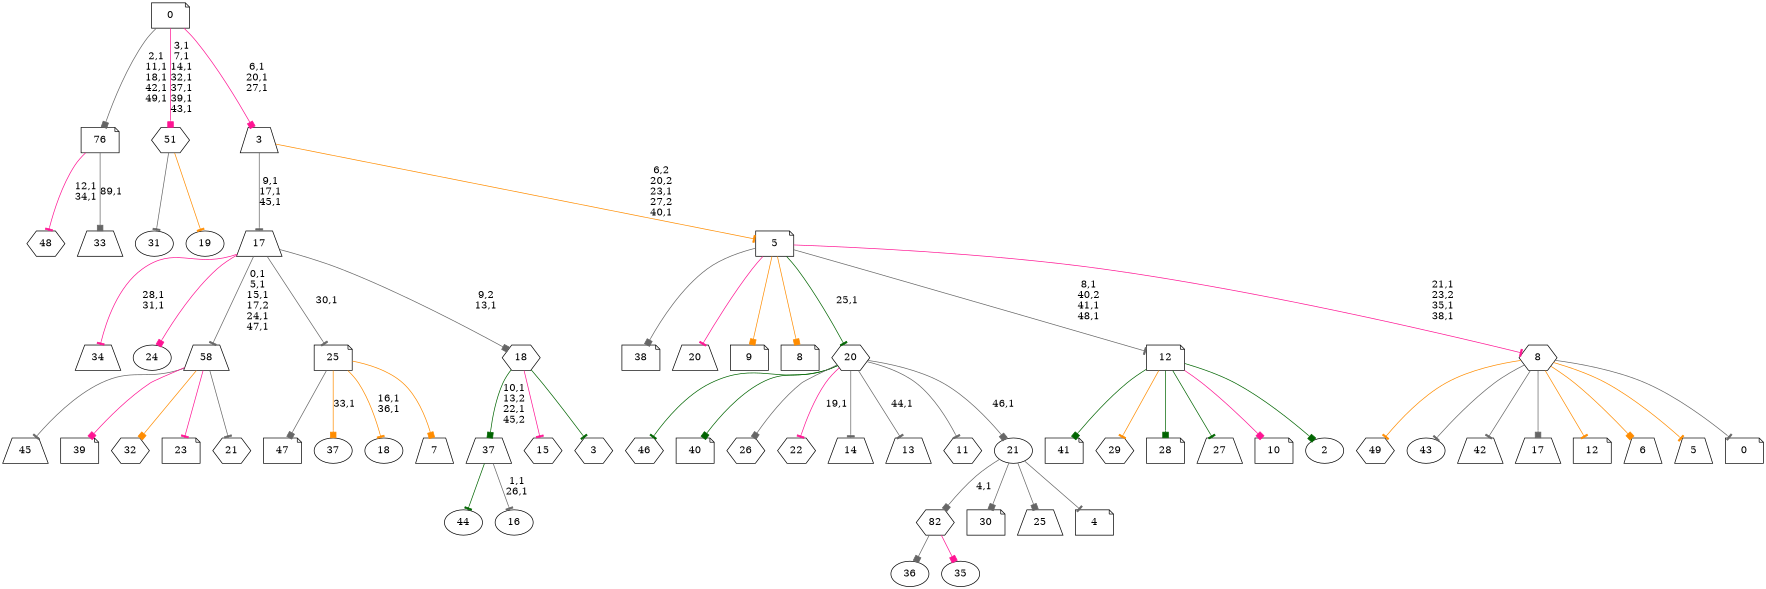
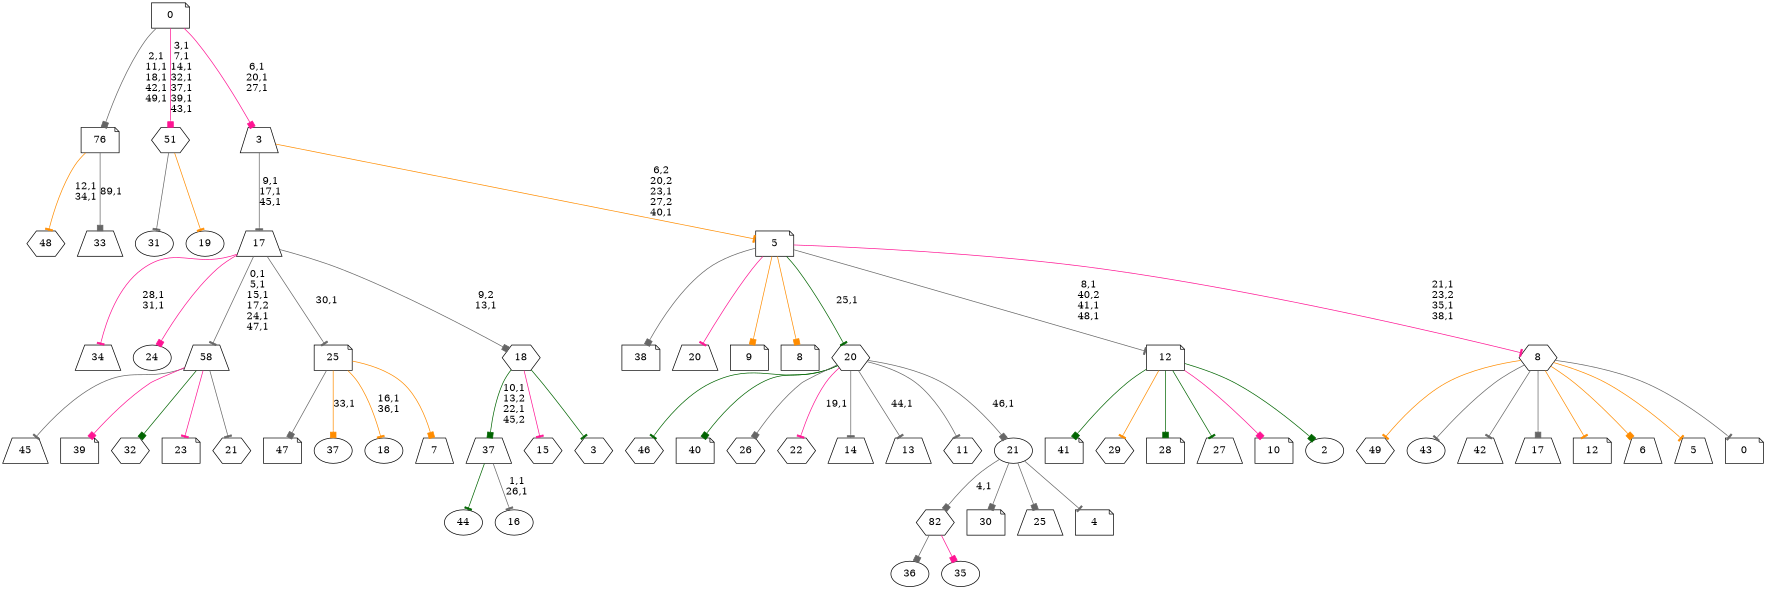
  digraph {
    node [shape=note]
    edge [arrowhead=tee color=gray40]
    n1 [label=49 shape=hexagon]
    n2 [label=48 shape=hexagon]
    n3 [label=47]
    n4 [label=46 shape=hexagon]
    n5 [label=45 shape=trapezium]
    n6 [label=44 shape=ellipse]
    n7 [label=43 shape=ellipse]
    n8 [label=42 shape=trapezium]
    n9 [label=41]
    n10 [label=40]
    n11 [label=39]
    n12 [label=38]
    n13 [label=37 shape=ellipse]
    n14 [label=36 shape=ellipse]
    n15 [label=35 shape=ellipse]
    82 [shape=hexagon]
    n17 [label=34 shape=trapezium]
    n18 [label=33 shape=trapezium]
    76
    n20 [label=32 shape=hexagon]
    n21 [label=31 shape=ellipse]
    n22 [label=30]
    n23 [label=29 shape=hexagon]
    n24 [label=28]
    n25 [label=27 shape=trapezium]
    n26 [label=26 shape=hexagon]
    n27 [label=25 shape=trapezium]
    n28 [label=24 shape=ellipse]
    n29 [label=23]
    n30 [label=22 shape=hexagon]
    n31 [label=21 shape=hexagon]
    58 [shape=trapezium]
    n33 [label=20 shape=trapezium]
    n34 [label=19 shape=ellipse]
    51 [shape=hexagon]
    n36 [label=18 shape=ellipse]
    n37 [label=17 shape=trapezium]
    n38 [label=16 shape=ellipse]
    37 [shape=trapezium]
    n40 [label=15 shape=hexagon]
    n41 [label=14 shape=trapezium]
    n42 [label=13 shape=trapezium]
    n43 [label=12]
    n44 [label=11 shape=hexagon]
    n45 [label=10]
    n46 [label=9]
    n47 [label=8]
    n48 [label=7 shape=trapezium]
    25
    n50 [label=6 shape=trapezium]
    n51 [label=5 shape=trapezium]
    n52 [label=4]
    21 [shape=ellipse]
    20 [shape=hexagon]
    n55 [label=3 shape=hexagon]
    18 [shape=hexagon]
    17 [shape=trapezium]
    n58 [label=2 shape=ellipse]
    12
    n60 [label=0]
    8 [shape=hexagon]
    5
    3 [shape=trapezium]
    0
    82 -> n14 [arrowhead=box]
    82 -> n15 [arrowhead=box color=deeppink]
-   76 -> n2 [color=deeppink label="12,1\n34,1"]
+   76 -> n2 [color=darkorange label="12,1\n34,1"]
    76 -> n18 [arrowhead=box label="89,1"]
    58 -> n5
    58 -> n11 [arrowhead=box color=deeppink]
-   58 -> n20 [arrowhead=box color=darkorange]
+   58 -> n20 [arrowhead=box color=darkgreen]
    58 -> n29 [color=deeppink]
    58 -> n31
    51 -> n21
    51 -> n34 [color=darkorange]
    37 -> n6 [color=darkgreen]
    37 -> n38 [label="1,1\n26,1"]
    25 -> n3 [arrowhead=box]
    25 -> n13 [arrowhead=box color=darkorange label="33,1"]
    25 -> n36 [color=darkorange label="16,1\n36,1"]
    25 -> n48 [arrowhead=box color=darkorange]
    21 -> 82 [arrowhead=box label="4,1"]
    21 -> n22 [arrowhead=box]
    21 -> n27 [arrowhead=box]
    21 -> n52
    20 -> n4 [color=darkgreen]
    20 -> n10 [arrowhead=box color=darkgreen]
    20 -> n26 [arrowhead=box]
    20 -> n30 [color=deeppink label="19,1"]
    20 -> n41
    20 -> n42 [label="44,1"]
    20 -> n44
    20 -> 21 [arrowhead=box label="46,1"]
    18 -> 37 [arrowhead=box color=darkgreen label="10,1\n13,2\n22,1\n45,2"]
    18 -> n40 [color=deeppink]
    18 -> n55 [color=darkgreen]
    17 -> n17 [color=deeppink label="28,1\n31,1"]
    17 -> n28 [arrowhead=box color=deeppink]
    17 -> 58 [label="0,1\n5,1\n15,1\n17,2\n24,1\n47,1"]
    17 -> 25 [label="30,1"]
    17 -> 18 [arrowhead=box label="9,2\n13,1"]
    12 -> n9 [arrowhead=box color=darkgreen]
    12 -> n23 [color=darkorange]
    12 -> n24 [arrowhead=box color=darkgreen]
    12 -> n25 [color=darkgreen]
    12 -> n45 [arrowhead=box color=deeppink]
    12 -> n58 [arrowhead=box color=darkgreen]
    8 -> n1 [color=darkorange]
    8 -> n7
    8 -> n8
    8 -> n37 [arrowhead=box]
    8 -> n43 [color=darkorange]
    8 -> n50 [arrowhead=box color=darkorange]
    8 -> n51 [color=darkorange]
    8 -> n60
    5 -> n12 [arrowhead=box]
    5 -> n33 [color=deeppink]
    5 -> n46 [arrowhead=box color=darkorange]
    5 -> n47 [arrowhead=box color=darkorange]
    5 -> 20 [color=darkgreen label="25,1"]
    5 -> 12 [label="8,1\n40,2\n41,1\n48,1"]
    5 -> 8 [color=deeppink label="21,1\n23,2\n35,1\n38,1"]
    3 -> 17 [label="9,1\n17,1\n45,1"]
    3 -> 5 [color=darkorange label="6,2\n20,2\n23,1\n27,2\n40,1"]
    0 -> 76 [arrowhead=box label="2,1\n11,1\n18,1\n42,1\n49,1"]
    0 -> 51 [arrowhead=box color=deeppink label="3,1\n7,1\n14,1\n32,1\n37,1\n39,1\n43,1"]
    0 -> 3 [arrowhead=box color=deeppink label="6,1\n20,1\n27,1"]
  }
